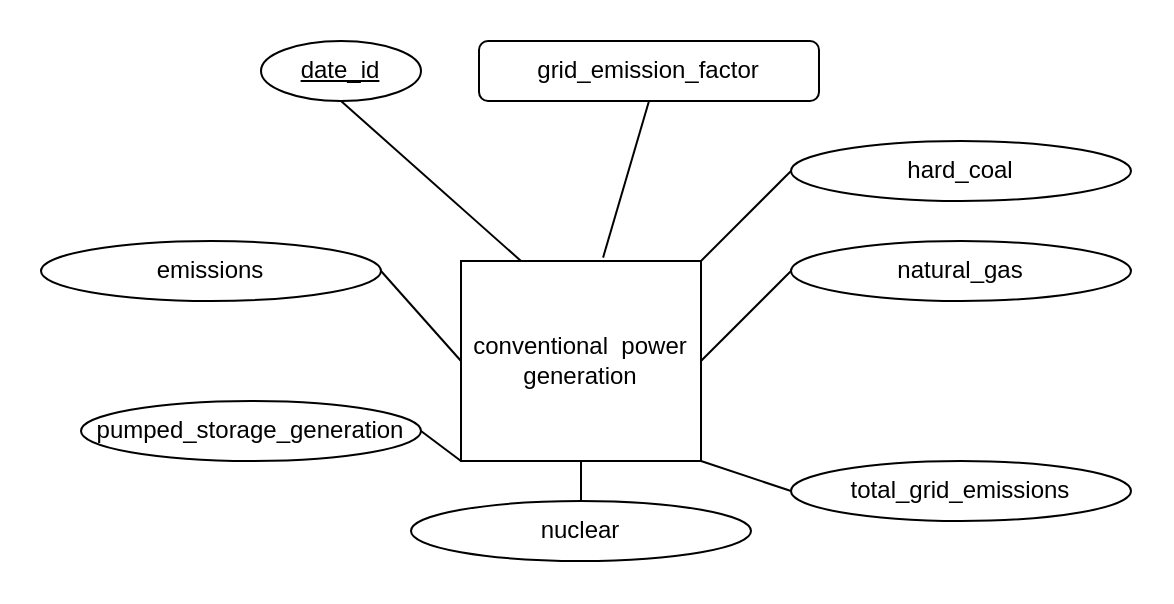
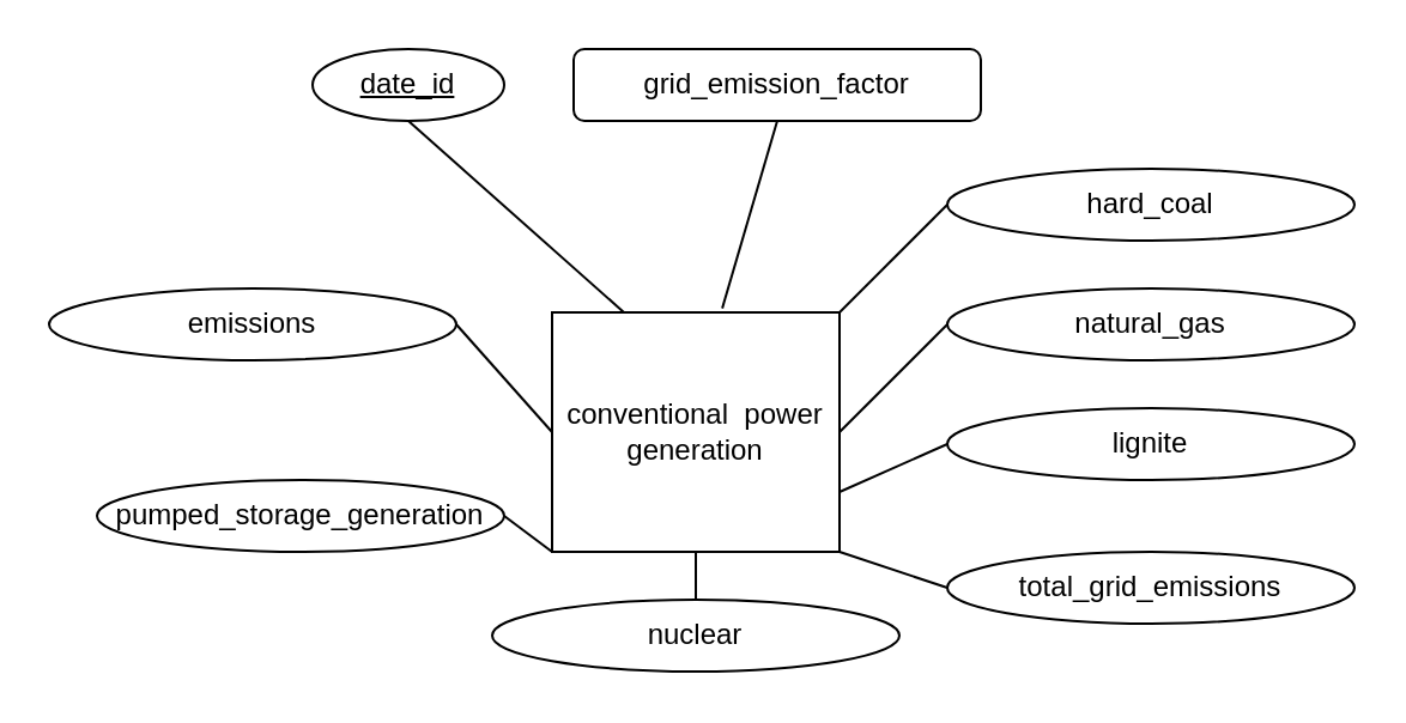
  <mxCell id="0" />
  <mxCell id="1" parent="0" />
  <mxCell id="2" value="conventional&amp;nbsp; power generation" style="rounded=0;whiteSpace=wrap;html=1;" parent="1" vertex="1"><mxGeometry x="230" y="130" width="120" height="100" as="geometry" /></mxCell>
  <mxCell id="3" value="&lt;u&gt;date_id&lt;/u&gt;" style="ellipse;whiteSpace=wrap;html=1;" parent="1" vertex="1"><mxGeometry x="130" y="20" width="80" height="30" as="geometry" /></mxCell>
  <mxCell id="4" value="grid_emission_factor" style="whiteSpace=wrap;html=1;fontSize=12;rounded=1;" parent="1" vertex="1"><mxGeometry x="239" y="20" width="170" height="30" as="geometry" /></mxCell>
  <mxCell id="5" value="hard_coal" style="ellipse;whiteSpace=wrap;html=1;fontSize=12;" parent="1" vertex="1"><mxGeometry x="395" y="70" width="170" height="30" as="geometry" /></mxCell>
  <mxCell id="6" value="natural_gas" style="ellipse;whiteSpace=wrap;html=1;fontSize=12;" parent="1" vertex="1"><mxGeometry x="395" y="120" width="170" height="30" as="geometry" /></mxCell>
+ <mxCell id="7" value="lignite" style="ellipse;whiteSpace=wrap;html=1;fontSize=12;" parent="1" vertex="1"><mxGeometry x="395" y="170" width="170" height="30" as="geometry" /></mxCell>
  <mxCell id="8" value="total_grid_emissions" style="ellipse;whiteSpace=wrap;html=1;fontSize=12;" parent="1" vertex="1"><mxGeometry x="395" y="230" width="170" height="30" as="geometry" /></mxCell>
  <mxCell id="9" value="nuclear" style="ellipse;whiteSpace=wrap;html=1;fontSize=12;" parent="1" vertex="1"><mxGeometry x="205" y="250" width="170" height="30" as="geometry" /></mxCell>
  <mxCell id="10" value="pumped_storage_generation" style="ellipse;whiteSpace=wrap;html=1;fontSize=12;" parent="1" vertex="1"><mxGeometry x="40" y="200" width="170" height="30" as="geometry" /></mxCell>
  <mxCell id="11" value="emissions" style="ellipse;whiteSpace=wrap;html=1;fontSize=12;" parent="1" vertex="1"><mxGeometry x="20" y="120" width="170" height="30" as="geometry" /></mxCell>
  <mxCell id="12" value="" style="endArrow=none;html=1;rounded=0;fontSize=12;startSize=8;endSize=8;curved=1;exitX=1;exitY=0.5;exitDx=0;exitDy=0;entryX=0;entryY=0.5;entryDx=0;entryDy=0;" parent="1" source="2" target="6" edge="1"><mxGeometry width="50" height="50" relative="1" as="geometry"><mxPoint x="370" y="200" as="sourcePoint" /><mxPoint x="420" y="150" as="targetPoint" /></mxGeometry></mxCell>
+ <mxCell id="13" value="" style="endArrow=none;html=1;rounded=0;fontSize=12;startSize=8;endSize=8;curved=1;exitX=1;exitY=0.75;exitDx=0;exitDy=0;entryX=0;entryY=0.5;entryDx=0;entryDy=0;" parent="1" source="2" target="7" edge="1"><mxGeometry width="50" height="50" relative="1" as="geometry"><mxPoint x="370" y="200" as="sourcePoint" /><mxPoint x="420" y="150" as="targetPoint" /></mxGeometry></mxCell>
  <mxCell id="14" value="" style="endArrow=none;html=1;rounded=0;fontSize=12;startSize=8;endSize=8;curved=1;exitX=1;exitY=1;exitDx=0;exitDy=0;entryX=0;entryY=0.5;entryDx=0;entryDy=0;" parent="1" source="2" target="8" edge="1"><mxGeometry width="50" height="50" relative="1" as="geometry"><mxPoint x="370" y="200" as="sourcePoint" /><mxPoint x="420" y="150" as="targetPoint" /></mxGeometry></mxCell>
  <mxCell id="15" value="" style="endArrow=none;html=1;rounded=0;fontSize=12;startSize=8;endSize=8;curved=1;exitX=0.5;exitY=1;exitDx=0;exitDy=0;entryX=0.5;entryY=0;entryDx=0;entryDy=0;" parent="1" source="2" target="9" edge="1"><mxGeometry width="50" height="50" relative="1" as="geometry"><mxPoint x="370" y="200" as="sourcePoint" /><mxPoint x="420" y="150" as="targetPoint" /></mxGeometry></mxCell>
  <mxCell id="16" value="" style="endArrow=none;html=1;rounded=0;fontSize=12;startSize=8;endSize=8;curved=1;exitX=1;exitY=0.5;exitDx=0;exitDy=0;entryX=0;entryY=0.5;entryDx=0;entryDy=0;" parent="1" source="11" target="2" edge="1"><mxGeometry width="50" height="50" relative="1" as="geometry"><mxPoint x="189" y="130" as="sourcePoint" /><mxPoint x="239" y="80" as="targetPoint" /></mxGeometry></mxCell>
  <mxCell id="17" value="" style="endArrow=none;html=1;rounded=0;fontSize=12;startSize=8;endSize=8;curved=1;exitX=1;exitY=0.5;exitDx=0;exitDy=0;entryX=0;entryY=1;entryDx=0;entryDy=0;" parent="1" source="10" target="2" edge="1"><mxGeometry width="50" height="50" relative="1" as="geometry"><mxPoint x="210" y="220" as="sourcePoint" /><mxPoint x="240" y="190" as="targetPoint" /></mxGeometry></mxCell>
  <mxCell id="18" value="" style="endArrow=none;html=1;rounded=0;fontSize=12;startSize=8;endSize=8;curved=1;exitX=0.5;exitY=1;exitDx=0;exitDy=0;entryX=0.25;entryY=0;entryDx=0;entryDy=0;" parent="1" source="3" target="2" edge="1"><mxGeometry width="50" height="50" relative="1" as="geometry"><mxPoint x="390" y="220" as="sourcePoint" /><mxPoint x="440" y="170" as="targetPoint" /></mxGeometry></mxCell>
  <mxCell id="19" value="" style="endArrow=none;html=1;rounded=0;fontSize=12;startSize=8;endSize=8;curved=1;exitX=0.592;exitY=-0.017;exitDx=0;exitDy=0;exitPerimeter=0;entryX=0.5;entryY=1;entryDx=0;entryDy=0;" parent="1" source="2" target="4" edge="1"><mxGeometry width="50" height="50" relative="1" as="geometry"><mxPoint x="400" y="230" as="sourcePoint" /><mxPoint x="450" y="180" as="targetPoint" /></mxGeometry></mxCell>
  <mxCell id="20" value="" style="endArrow=none;html=1;rounded=0;fontSize=12;startSize=8;endSize=8;curved=1;exitX=1;exitY=0;exitDx=0;exitDy=0;entryX=0;entryY=0.5;entryDx=0;entryDy=0;" parent="1" source="2" target="5" edge="1"><mxGeometry width="50" height="50" relative="1" as="geometry"><mxPoint x="410" y="240" as="sourcePoint" /><mxPoint x="460" y="190" as="targetPoint" /></mxGeometry></mxCell>
